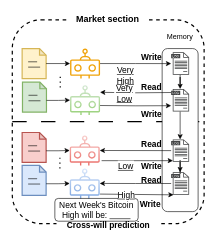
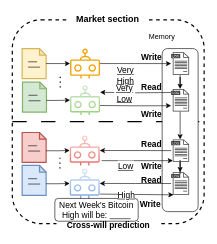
  <mxCell id="0" />
  <mxCell id="1" parent="0" />
  <mxCell id="2" value="" style="rounded=1;whiteSpace=wrap;html=1;fillColor=none;strokeWidth=2;dashed=1;" parent="1" vertex="1"><mxGeometry x="20" y="32" width="320" height="340" as="geometry" /></mxCell>
  <mxCell id="3" value="" style="sketch=0;outlineConnect=0;fillColor=#f0a30a;strokeColor=#BD7000;dashed=0;verticalLabelPosition=bottom;verticalAlign=top;align=center;html=1;fontSize=14;fontStyle=0;aspect=fixed;pointerEvents=1;shape=mxgraph.aws4.waf_bot;fontColor=#000000;" parent="1" vertex="1"><mxGeometry x="116.42" y="80" width="50" height="50" as="geometry" /></mxCell>
  <mxCell id="4" value="" style="group" parent="1" vertex="1" connectable="0"><mxGeometry x="36.43" y="80" width="40" height="50" as="geometry" /></mxCell>
  <mxCell id="5" value="" style="shape=note;whiteSpace=wrap;html=1;backgroundOutline=1;darkOpacity=0.05;size=11;strokeWidth=2;fillColor=#fff2cc;strokeColor=#d6b656;fontSize=14;" parent="4" vertex="1"><mxGeometry width="40" height="50" as="geometry" /></mxCell>
  <mxCell id="6" value="" style="group;fontSize=14;" parent="4" vertex="1" connectable="0"><mxGeometry x="10" y="17" width="20" height="28" as="geometry" /></mxCell>
  <mxCell id="7" value="" style="line;strokeWidth=2;html=1;container=0;opacity=50;fontSize=14;" parent="6" vertex="1"><mxGeometry width="15" height="10" as="geometry" /></mxCell>
  <mxCell id="8" value="" style="line;strokeWidth=2;html=1;container=0;opacity=50;fontSize=14;" parent="6" vertex="1"><mxGeometry y="10" width="20" height="8" as="geometry" /></mxCell>
  <mxCell id="9" style="edgeStyle=orthogonalEdgeStyle;rounded=0;orthogonalLoop=1;jettySize=auto;html=1;" parent="1" source="5" target="3" edge="1"><mxGeometry relative="1" as="geometry" /></mxCell>
  <mxCell id="10" value="" style="group" parent="1" vertex="1" connectable="0"><mxGeometry x="37" y="136" width="40" height="50" as="geometry" /></mxCell>
  <mxCell id="11" value="" style="shape=note;whiteSpace=wrap;html=1;backgroundOutline=1;darkOpacity=0.05;size=11;strokeWidth=2;fillColor=#d5e8d4;strokeColor=#82b366;fontSize=14;" parent="10" vertex="1"><mxGeometry width="40" height="50" as="geometry" /></mxCell>
  <mxCell id="12" value="" style="group;fontSize=14;" parent="10" vertex="1" connectable="0"><mxGeometry x="10" y="17" width="20" height="28" as="geometry" /></mxCell>
  <mxCell id="13" value="" style="line;strokeWidth=2;html=1;container=0;opacity=50;fontSize=14;" parent="12" vertex="1"><mxGeometry width="15" height="10" as="geometry" /></mxCell>
  <mxCell id="14" value="" style="line;strokeWidth=2;html=1;container=0;opacity=50;fontSize=14;" parent="12" vertex="1"><mxGeometry y="10" width="20" height="8" as="geometry" /></mxCell>
  <mxCell id="15" value="" style="sketch=0;outlineConnect=0;fillColor=#d5e8d4;strokeColor=#82b366;dashed=0;verticalLabelPosition=bottom;verticalAlign=top;align=center;html=1;fontSize=14;fontStyle=0;aspect=fixed;pointerEvents=1;shape=mxgraph.aws4.waf_bot;gradientColor=#97d077;" parent="1" vertex="1"><mxGeometry x="116.42" y="141" width="50" height="50" as="geometry" /></mxCell>
  <mxCell id="16" style="edgeStyle=orthogonalEdgeStyle;rounded=0;orthogonalLoop=1;jettySize=auto;html=1;exitX=0;exitY=0;exitDx=40;exitDy=30.5;exitPerimeter=0;" parent="1" source="11" target="15" edge="1"><mxGeometry relative="1" as="geometry" /></mxCell>
  <mxCell id="17" value="" style="group" parent="1" vertex="1" connectable="0"><mxGeometry x="36.43" y="220" width="40" height="50" as="geometry" /></mxCell>
  <mxCell id="18" value="" style="shape=note;whiteSpace=wrap;html=1;backgroundOutline=1;darkOpacity=0.05;size=11;strokeWidth=2;fillColor=#f8cecc;strokeColor=#b85450;fontSize=14;" parent="17" vertex="1"><mxGeometry width="40" height="50" as="geometry" /></mxCell>
  <mxCell id="19" value="" style="group;fontSize=14;" parent="17" vertex="1" connectable="0"><mxGeometry x="10" y="17" width="20" height="28" as="geometry" /></mxCell>
  <mxCell id="20" value="" style="line;strokeWidth=2;html=1;container=0;opacity=50;fontSize=14;" parent="19" vertex="1"><mxGeometry width="15" height="10" as="geometry" /></mxCell>
  <mxCell id="21" value="" style="line;strokeWidth=2;html=1;container=0;opacity=50;fontSize=14;" parent="19" vertex="1"><mxGeometry y="10" width="20" height="8" as="geometry" /></mxCell>
  <mxCell id="22" value="" style="sketch=0;outlineConnect=0;fillColor=#f8cecc;strokeColor=#b85450;dashed=0;verticalLabelPosition=bottom;verticalAlign=top;align=center;html=1;fontSize=14;fontStyle=0;aspect=fixed;pointerEvents=1;shape=mxgraph.aws4.waf_bot;gradientColor=#ea6b66;" parent="1" vertex="1"><mxGeometry x="115.85" y="225" width="50" height="50" as="geometry" /></mxCell>
  <mxCell id="23" style="edgeStyle=orthogonalEdgeStyle;rounded=0;orthogonalLoop=1;jettySize=auto;html=1;exitX=0;exitY=0;exitDx=40;exitDy=30.5;exitPerimeter=0;" parent="1" source="18" target="22" edge="1"><mxGeometry relative="1" as="geometry" /></mxCell>
  <mxCell id="24" value="" style="group" parent="1" vertex="1" connectable="0"><mxGeometry x="36.43" y="275" width="40" height="50" as="geometry" /></mxCell>
  <mxCell id="25" value="" style="shape=note;whiteSpace=wrap;html=1;backgroundOutline=1;darkOpacity=0.05;size=11;strokeWidth=2;fillColor=#dae8fc;strokeColor=#6c8ebf;fontSize=14;" parent="24" vertex="1"><mxGeometry width="40" height="50" as="geometry" /></mxCell>
  <mxCell id="26" value="" style="group;fontSize=14;" parent="24" vertex="1" connectable="0"><mxGeometry x="10" y="17" width="20" height="28" as="geometry" /></mxCell>
  <mxCell id="27" value="" style="line;strokeWidth=2;html=1;container=0;opacity=50;fontSize=14;" parent="26" vertex="1"><mxGeometry width="15" height="10" as="geometry" /></mxCell>
  <mxCell id="28" value="" style="line;strokeWidth=2;html=1;container=0;opacity=50;fontSize=14;" parent="26" vertex="1"><mxGeometry y="10" width="20" height="8" as="geometry" /></mxCell>
  <mxCell id="29" value="" style="sketch=0;outlineConnect=0;fillColor=#dae8fc;strokeColor=#6c8ebf;dashed=0;verticalLabelPosition=bottom;verticalAlign=top;align=center;html=1;fontSize=14;fontStyle=0;aspect=fixed;pointerEvents=1;shape=mxgraph.aws4.waf_bot;gradientColor=#7ea6e0;" parent="1" vertex="1"><mxGeometry x="115.85" y="280" width="50" height="50" as="geometry" /></mxCell>
  <mxCell id="30" style="edgeStyle=orthogonalEdgeStyle;rounded=0;orthogonalLoop=1;jettySize=auto;html=1;exitX=0;exitY=0;exitDx=40;exitDy=30.5;exitPerimeter=0;" parent="1" source="25" target="29" edge="1"><mxGeometry relative="1" as="geometry" /></mxCell>
  <mxCell id="31" value="" style="endArrow=none;dashed=1;html=1;dashPattern=1 3;strokeWidth=2;rounded=0;fontSize=14;" parent="1" edge="1"><mxGeometry width="50" height="50" relative="1" as="geometry"><mxPoint x="100" y="145" as="sourcePoint" /><mxPoint x="100" y="125" as="targetPoint" /></mxGeometry></mxCell>
  <mxCell id="32" value="" style="endArrow=none;dashed=1;html=1;dashPattern=1 3;strokeWidth=2;rounded=0;fontSize=14;" parent="1" edge="1"><mxGeometry width="50" height="50" relative="1" as="geometry"><mxPoint x="99.43" y="280" as="sourcePoint" /><mxPoint x="99.43" y="260" as="targetPoint" /></mxGeometry></mxCell>
  <mxCell id="33" value="Market section" style="text;html=1;strokeColor=none;fillColor=default;align=center;verticalAlign=middle;whiteSpace=wrap;rounded=0;fontSize=15;fontStyle=1" parent="1" vertex="1"><mxGeometry x="114.41" y="20" width="131.18" height="20" as="geometry" /></mxCell>
  <mxCell id="34" value="Cross-will prediction" style="text;html=1;strokeColor=none;fillColor=default;align=center;verticalAlign=middle;whiteSpace=wrap;rounded=0;fontSize=14;fontStyle=1" parent="1" vertex="1"><mxGeometry x="93.74" y="364" width="172.51" height="20" as="geometry" /></mxCell>
  <mxCell id="35" value="" style="endArrow=none;dashed=1;html=1;strokeWidth=2;rounded=0;dashPattern=12 12;entryX=1;entryY=0.5;entryDx=0;entryDy=0;exitX=0;exitY=0.5;exitDx=0;exitDy=0;" parent="1" source="2" target="2" edge="1"><mxGeometry width="50" height="50" relative="1" as="geometry"><mxPoint x="130" y="202" as="sourcePoint" /><mxPoint x="450" y="202" as="targetPoint" /></mxGeometry></mxCell>
  <mxCell id="36" value="Next Week's Bitcoin High will be:&amp;nbsp;&lt;u&gt;&amp;nbsp; &amp;nbsp; &amp;nbsp; &amp;nbsp; &amp;nbsp;&lt;/u&gt;" style="text;html=1;strokeColor=default;fillColor=none;align=center;verticalAlign=middle;whiteSpace=wrap;rounded=1;fontSize=14;strokeWidth=1;" parent="1" vertex="1"><mxGeometry x="91" y="330" width="139" height="38" as="geometry" /></mxCell>
  <mxCell id="37" value="" style="rounded=1;whiteSpace=wrap;html=1;" parent="1" vertex="1"><mxGeometry x="270" y="80" width="60" height="272" as="geometry" /></mxCell>
  <mxCell id="38" style="edgeStyle=orthogonalEdgeStyle;rounded=0;orthogonalLoop=1;jettySize=auto;html=1;" parent="1" source="39" target="42" edge="1"><mxGeometry relative="1" as="geometry" /></mxCell>
  <mxCell id="39" value="" style="sketch=0;pointerEvents=1;shadow=0;dashed=0;html=1;strokeColor=none;fillColor=#434445;aspect=fixed;labelPosition=center;verticalLabelPosition=bottom;verticalAlign=top;align=center;outlineConnect=0;shape=mxgraph.vvd.log_files;" parent="1" vertex="1"><mxGeometry x="285" y="86.25" width="30" height="37.5" as="geometry" /></mxCell>
  <mxCell id="40" style="edgeStyle=orthogonalEdgeStyle;rounded=0;orthogonalLoop=1;jettySize=auto;html=1;" parent="1" edge="1"><mxGeometry relative="1" as="geometry"><mxPoint x="285" y="153.3" as="sourcePoint" /><mxPoint x="166.42" y="153" as="targetPoint" /></mxGeometry></mxCell>
  <mxCell id="41" style="edgeStyle=orthogonalEdgeStyle;rounded=0;orthogonalLoop=1;jettySize=auto;html=1;" parent="1" source="42" target="47" edge="1"><mxGeometry relative="1" as="geometry" /></mxCell>
  <mxCell id="42" value="" style="sketch=0;pointerEvents=1;shadow=0;dashed=0;html=1;strokeColor=none;fillColor=#434445;aspect=fixed;labelPosition=center;verticalLabelPosition=bottom;verticalAlign=top;align=center;outlineConnect=0;shape=mxgraph.vvd.log_files;" parent="1" vertex="1"><mxGeometry x="285" y="147.5" width="30" height="37.5" as="geometry" /></mxCell>
  <mxCell id="43" value="Read" style="text;html=1;strokeColor=none;fillColor=none;align=center;verticalAlign=middle;whiteSpace=wrap;rounded=0;fontSize=14;fontStyle=1" parent="1" vertex="1"><mxGeometry x="235" y="136" width="35" height="17.5" as="geometry" /></mxCell>
  <mxCell id="44" value="Write" style="text;html=1;strokeColor=none;fillColor=none;align=center;verticalAlign=middle;whiteSpace=wrap;rounded=0;fontSize=14;fontStyle=1" parent="1" vertex="1"><mxGeometry x="235" y="86.25" width="35" height="17.5" as="geometry" /></mxCell>
  <mxCell id="45" value="Write" style="text;html=1;strokeColor=none;fillColor=none;align=center;verticalAlign=middle;whiteSpace=wrap;rounded=0;fontSize=14;fontStyle=1" parent="1" vertex="1"><mxGeometry x="235" y="180" width="35" height="17.5" as="geometry" /></mxCell>
  <mxCell id="46" style="edgeStyle=orthogonalEdgeStyle;rounded=0;orthogonalLoop=1;jettySize=auto;html=1;" parent="1" source="47" target="53" edge="1"><mxGeometry relative="1" as="geometry" /></mxCell>
  <mxCell id="47" value="" style="sketch=0;pointerEvents=1;shadow=0;dashed=0;html=1;strokeColor=none;fillColor=#434445;aspect=fixed;labelPosition=center;verticalLabelPosition=bottom;verticalAlign=top;align=center;outlineConnect=0;shape=mxgraph.vvd.log_files;" parent="1" vertex="1"><mxGeometry x="285" y="231.5" width="30" height="37.5" as="geometry" /></mxCell>
  <mxCell id="48" value="" style="endArrow=classic;html=1;rounded=0;" parent="1" source="47" target="22" edge="1"><mxGeometry width="50" height="50" relative="1" as="geometry"><mxPoint x="210" y="250" as="sourcePoint" /><mxPoint x="260" y="200" as="targetPoint" /></mxGeometry></mxCell>
  <mxCell id="49" value="" style="endArrow=classic;html=1;rounded=0;" parent="1" edge="1"><mxGeometry width="50" height="50" relative="1" as="geometry"><mxPoint x="169" y="267" as="sourcePoint" /><mxPoint x="288" y="267" as="targetPoint" /></mxGeometry></mxCell>
  <mxCell id="50" value="Low" style="text;html=1;strokeColor=none;fillColor=default;align=center;verticalAlign=middle;whiteSpace=wrap;rounded=0;fontSize=14;fontStyle=4" parent="1" vertex="1"><mxGeometry x="196" y="267" width="27" height="20" as="geometry" /></mxCell>
  <mxCell id="51" value="Read" style="text;html=1;strokeColor=none;fillColor=none;align=center;verticalAlign=middle;whiteSpace=wrap;rounded=0;fontSize=14;fontStyle=1" parent="1" vertex="1"><mxGeometry x="235" y="231" width="35" height="17.5" as="geometry" /></mxCell>
  <mxCell id="52" value="Write" style="text;html=1;strokeColor=none;fillColor=none;align=center;verticalAlign=middle;whiteSpace=wrap;rounded=0;fontSize=14;fontStyle=1" parent="1" vertex="1"><mxGeometry x="235" y="267" width="35" height="17.5" as="geometry" /></mxCell>
  <mxCell id="53" value="" style="sketch=0;pointerEvents=1;shadow=0;dashed=0;html=1;strokeColor=none;fillColor=#434445;aspect=fixed;labelPosition=center;verticalLabelPosition=bottom;verticalAlign=top;align=center;outlineConnect=0;shape=mxgraph.vvd.log_files;" parent="1" vertex="1"><mxGeometry x="285" y="286.25" width="30" height="37.5" as="geometry" /></mxCell>
  <mxCell id="54" style="edgeStyle=orthogonalEdgeStyle;rounded=0;orthogonalLoop=1;jettySize=auto;html=1;" parent="1" source="53" target="29" edge="1"><mxGeometry relative="1" as="geometry" /></mxCell>
  <mxCell id="55" value="" style="endArrow=classic;html=1;rounded=0;" parent="1" edge="1"><mxGeometry width="50" height="50" relative="1" as="geometry"><mxPoint x="166.42" y="322.75" as="sourcePoint" /><mxPoint x="289" y="324" as="targetPoint" /></mxGeometry></mxCell>
  <mxCell id="56" value="High" style="text;html=1;strokeColor=none;fillColor=default;align=center;verticalAlign=middle;whiteSpace=wrap;rounded=0;fontSize=14;fontStyle=4" parent="1" vertex="1"><mxGeometry x="197" y="314.75" width="27" height="20" as="geometry" /></mxCell>
  <mxCell id="57" value="Write" style="text;html=1;strokeColor=none;fillColor=none;align=center;verticalAlign=middle;whiteSpace=wrap;rounded=0;fontSize=14;fontStyle=1" parent="1" vertex="1"><mxGeometry x="232.74" y="330" width="35" height="17.5" as="geometry" /></mxCell>
  <mxCell id="58" value="Read" style="text;html=1;strokeColor=none;fillColor=none;align=center;verticalAlign=middle;whiteSpace=wrap;rounded=0;fontSize=14;fontStyle=1" parent="1" vertex="1"><mxGeometry x="235" y="290.5" width="35" height="17.5" as="geometry" /></mxCell>
  <mxCell id="59" style="edgeStyle=orthogonalEdgeStyle;rounded=0;orthogonalLoop=1;jettySize=auto;html=1;" parent="1" edge="1"><mxGeometry relative="1" as="geometry"><mxPoint x="166.42" y="175" as="sourcePoint" /><mxPoint x="285" y="175.3" as="targetPoint" /></mxGeometry></mxCell>
  <mxCell id="60" value="Very Low" style="text;html=1;strokeColor=none;fillColor=default;align=center;verticalAlign=middle;whiteSpace=wrap;rounded=0;fontSize=14;fontStyle=4" parent="1" vertex="1"><mxGeometry x="190" y="145" width="35" height="20" as="geometry" /></mxCell>
- <mxCell id="61" value="Memory" style="text;html=1;strokeColor=none;fillColor=none;align=center;verticalAlign=middle;whiteSpace=wrap;rounded=0;" parent="1" vertex="1"><mxGeometry x="279.06" y="51" width="41.87" height="20" as="geometry" /></mxCell>
+ <mxCell id="61" value="Memory" style="text;html=1;strokeColor=none;fillColor=none;align=center;verticalAlign=middle;whiteSpace=wrap;rounded=0;" parent="1" vertex="1"><mxGeometry x="249.06" y="51" width="41.87" height="20" as="geometry" /></mxCell>
  <mxCell id="62" style="edgeStyle=orthogonalEdgeStyle;rounded=0;orthogonalLoop=1;jettySize=auto;html=1;" parent="1" source="3" target="39" edge="1"><mxGeometry relative="1" as="geometry" /></mxCell>
  <mxCell id="63" value="Very High" style="text;html=1;strokeColor=none;fillColor=default;align=center;verticalAlign=middle;whiteSpace=wrap;rounded=0;fontSize=14;fontStyle=4" parent="1" vertex="1"><mxGeometry x="189" y="115" width="40" height="20" as="geometry" /></mxCell>
